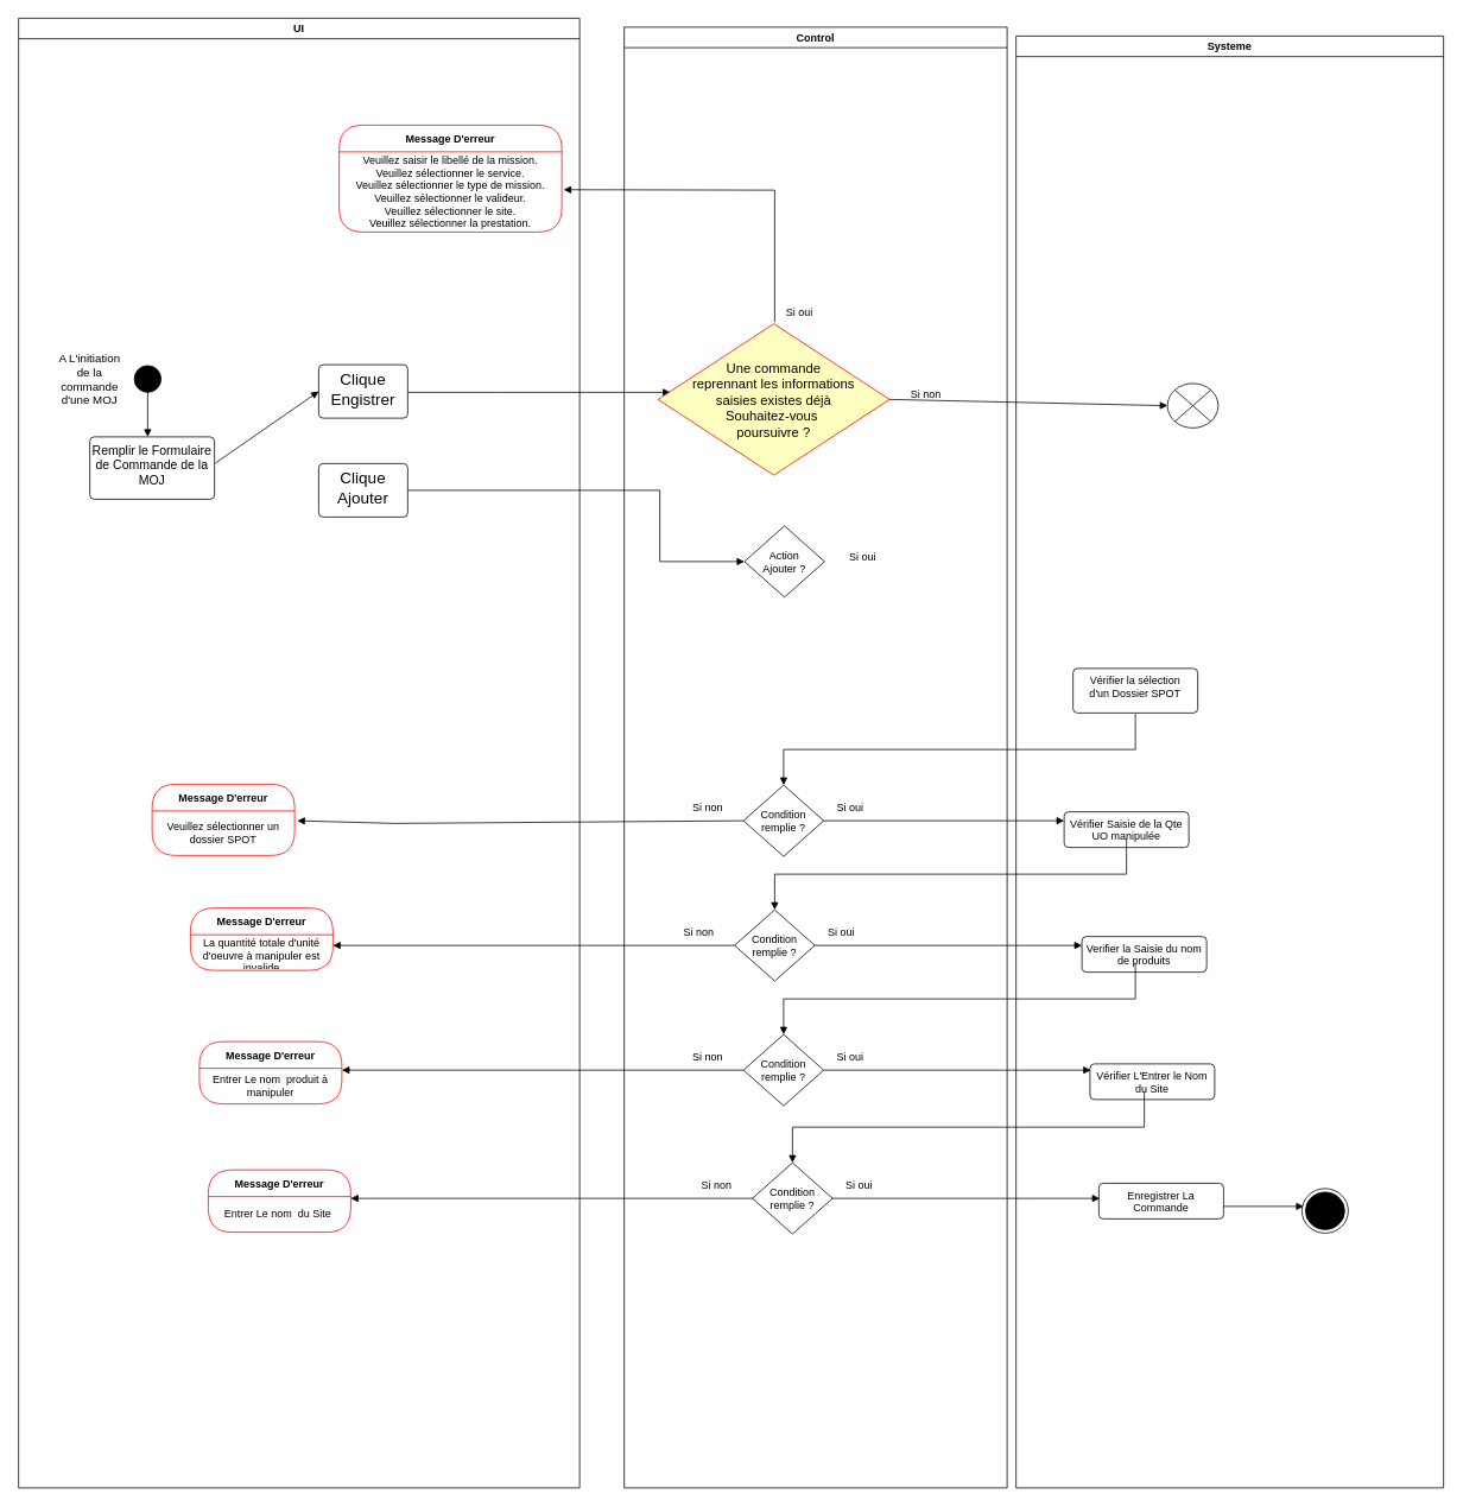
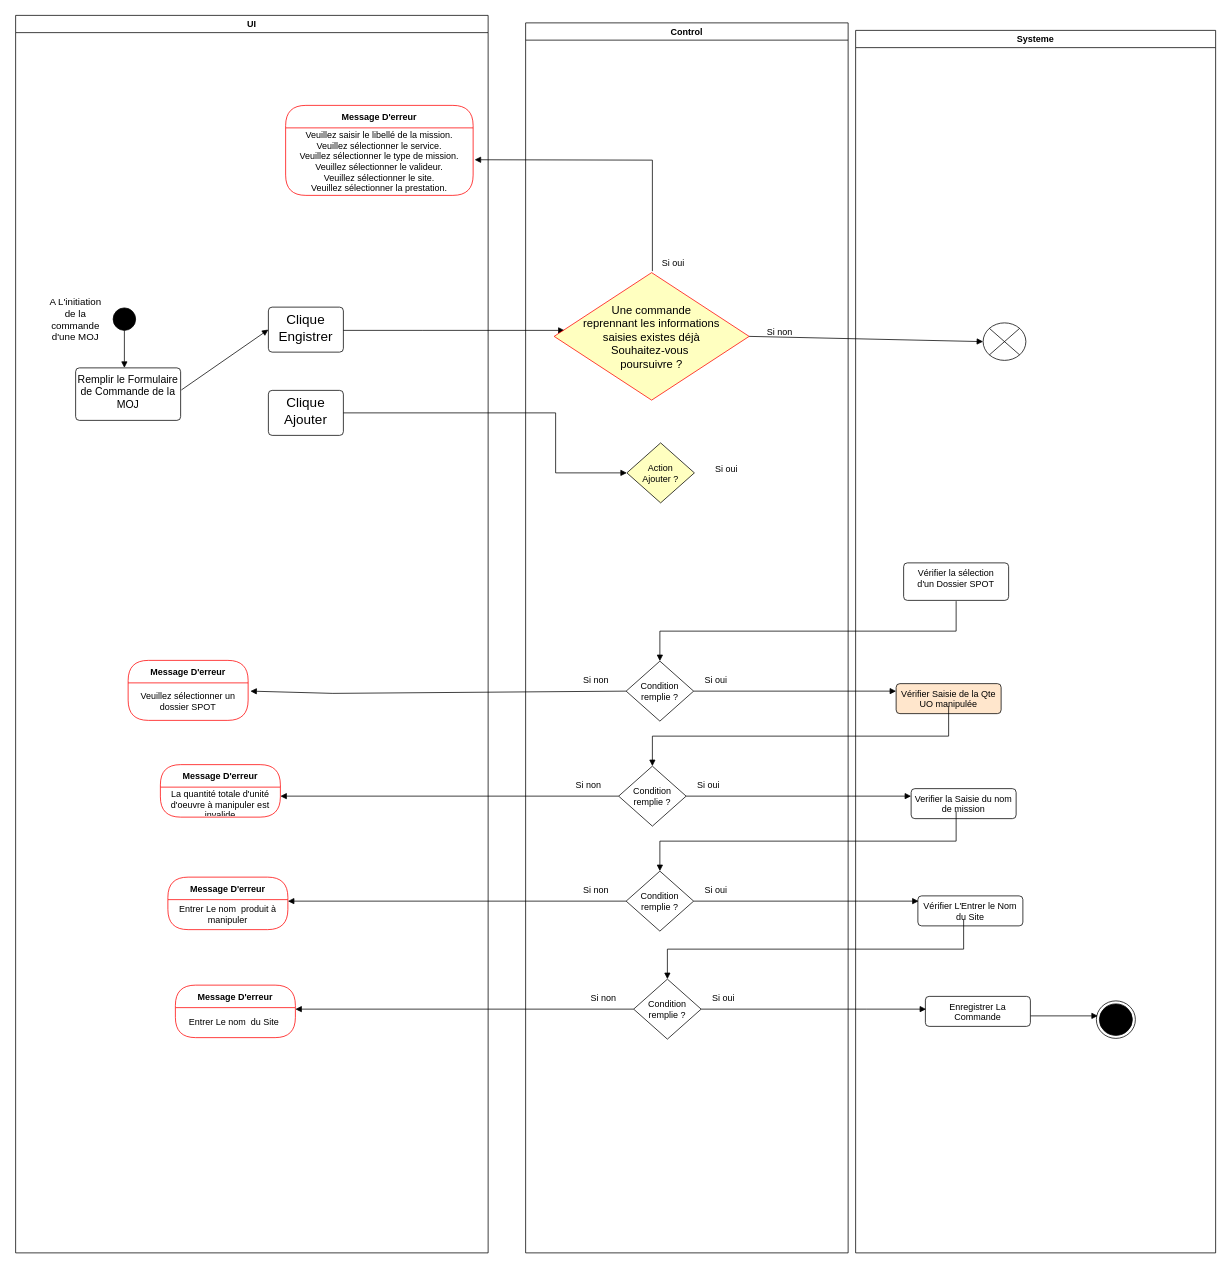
  <mxCell id="0" />
  <mxCell id="1" parent="0" />
  <mxCell id="2" value="UI" style="swimlane;whiteSpace=wrap;html=1;" vertex="1" parent="1"><mxGeometry x="20" y="20" width="630" height="1650" as="geometry"><mxRectangle x="-800" y="40" width="140" height="30" as="alternateBounds" /></mxGeometry></mxCell>
  <mxCell id="3" value="" style="ellipse;fillColor=strokeColor;html=1;" vertex="1" parent="2"><mxGeometry x="130" y="390" width="30" height="30" as="geometry" /></mxCell>
  <mxCell id="4" value="" style="html=1;verticalAlign=bottom;labelBackgroundColor=none;endArrow=block;endFill=1;rounded=0;exitX=0.5;exitY=1;exitDx=0;exitDy=0;" edge="1" parent="2" source="3"><mxGeometry width="160" relative="1" as="geometry"><mxPoint x="170" y="650" as="sourcePoint" /><mxPoint x="145" y="470" as="targetPoint" /></mxGeometry></mxCell>
  <mxCell id="5" value="&lt;span style=&quot;font-size: 13px;&quot;&gt;A L'initiation de la commande d'une MOJ&lt;/span&gt;" style="text;html=1;align=center;verticalAlign=middle;whiteSpace=wrap;rounded=0;" vertex="1" parent="2"><mxGeometry x="40" y="360" width="80" height="90" as="geometry" /></mxCell>
  <mxCell id="6" value="&lt;font style=&quot;font-size: 14px;&quot;&gt;Remplir le Formulaire de Commande de la MOJ&lt;/font&gt;" style="html=1;align=center;verticalAlign=top;rounded=1;absoluteArcSize=1;arcSize=10;dashed=0;whiteSpace=wrap;" vertex="1" parent="2"><mxGeometry x="80" y="470" width="140" height="70" as="geometry" /></mxCell>
  <mxCell id="7" value="Message D'erreur" style="swimlane;fontStyle=1;align=center;verticalAlign=middle;childLayout=stackLayout;horizontal=1;startSize=30;horizontalStack=0;resizeParent=0;resizeLast=1;container=0;fontColor=#000000;collapsible=0;rounded=1;arcSize=30;strokeColor=#ff0000;fillColor=#ffffff;swimlaneFillColor=#ffffff;dropTarget=0;labelBorderColor=none;labelBackgroundColor=none;" vertex="1" parent="2"><mxGeometry x="193" y="999" width="160" height="70" as="geometry" /></mxCell>
  <mxCell id="8" value="La quantité totale d'unité d'oeuvre à manipuler est invalide" style="text;html=1;strokeColor=none;fillColor=none;align=center;verticalAlign=middle;spacingLeft=4;spacingRight=4;whiteSpace=wrap;overflow=hidden;rotatable=0;fontColor=#000000;" vertex="1" parent="7"><mxGeometry y="30" width="160" height="40" as="geometry" /></mxCell>
  <mxCell id="9" value="&lt;font style=&quot;font-size: 18px;&quot;&gt;Clique Engistrer&lt;/font&gt;" style="html=1;align=center;verticalAlign=top;rounded=1;absoluteArcSize=1;arcSize=10;dashed=0;whiteSpace=wrap;" vertex="1" parent="2"><mxGeometry x="337" y="389" width="100" height="60" as="geometry" /></mxCell>
  <mxCell id="10" value="" style="html=1;verticalAlign=bottom;labelBackgroundColor=none;endArrow=block;endFill=1;rounded=0;entryX=0;entryY=0.5;entryDx=0;entryDy=0;" edge="1" parent="2" target="9"><mxGeometry width="160" relative="1" as="geometry"><mxPoint x="221" y="499.44" as="sourcePoint" /><mxPoint x="331" y="500" as="targetPoint" /></mxGeometry></mxCell>
  <mxCell id="11" value="" style="html=1;verticalAlign=bottom;labelBackgroundColor=none;endArrow=block;endFill=1;rounded=0;" edge="1" parent="2"><mxGeometry width="160" relative="1" as="geometry"><mxPoint x="437" y="420" as="sourcePoint" /><mxPoint x="732" y="420" as="targetPoint" /><Array as="points"><mxPoint x="542" y="420" /></Array></mxGeometry></mxCell>
  <mxCell id="12" value="&lt;font style=&quot;font-size: 18px;&quot;&gt;Clique Ajouter&lt;/font&gt;" style="html=1;align=center;verticalAlign=top;rounded=1;absoluteArcSize=1;arcSize=10;dashed=0;whiteSpace=wrap;" vertex="1" parent="2"><mxGeometry x="337" y="500" width="100" height="60" as="geometry" /></mxCell>
  <mxCell id="13" value="Message D'erreur" style="swimlane;fontStyle=1;align=center;verticalAlign=middle;childLayout=stackLayout;horizontal=1;startSize=30;horizontalStack=0;resizeParent=0;resizeLast=1;container=0;fontColor=#000000;collapsible=0;rounded=1;arcSize=30;strokeColor=#ff0000;fillColor=#ffffff;swimlaneFillColor=#ffffff;dropTarget=0;labelBorderColor=none;labelBackgroundColor=none;" vertex="1" parent="2"><mxGeometry x="360" y="120" width="250" height="120" as="geometry" /></mxCell>
  <mxCell id="14" value="Veuillez saisir le libellé de la mission.&lt;div&gt;&lt;div&gt;Veuillez sélectionner le service.&lt;/div&gt;&lt;div&gt;Veuillez sélectionner le type de mission.&lt;/div&gt;&lt;/div&gt;&lt;div&gt;&lt;div&gt;Veuillez sélectionner le valideur.&lt;/div&gt;&lt;div&gt;Veuillez sélectionner le site.&lt;/div&gt;&lt;div&gt;Veuillez sélectionner la prestation.&lt;/div&gt;&lt;/div&gt;" style="text;html=1;strokeColor=none;fillColor=none;align=center;verticalAlign=middle;spacingLeft=4;spacingRight=4;whiteSpace=wrap;overflow=hidden;rotatable=0;fontColor=#000000;" vertex="1" parent="13"><mxGeometry y="30" width="250" height="90" as="geometry" /></mxCell>
  <mxCell id="15" value="Message D'erreur" style="swimlane;fontStyle=1;align=center;verticalAlign=middle;childLayout=stackLayout;horizontal=1;startSize=30;horizontalStack=0;resizeParent=0;resizeLast=1;container=0;fontColor=#000000;collapsible=0;rounded=1;arcSize=30;strokeColor=#ff0000;fillColor=#ffffff;swimlaneFillColor=#ffffff;dropTarget=0;labelBorderColor=none;labelBackgroundColor=none;" vertex="1" parent="2"><mxGeometry x="150" y="860" width="160" height="80" as="geometry" /></mxCell>
  <mxCell id="16" value="Veuillez sélectionner un dossier SPOT" style="text;html=1;strokeColor=none;fillColor=none;align=center;verticalAlign=middle;spacingLeft=4;spacingRight=4;whiteSpace=wrap;overflow=hidden;rotatable=0;fontColor=#000000;" vertex="1" parent="15"><mxGeometry y="30" width="160" height="50" as="geometry" /></mxCell>
  <mxCell id="17" value="Control" style="swimlane;whiteSpace=wrap;html=1;" vertex="1" parent="1"><mxGeometry x="700" y="30" width="430" height="1640" as="geometry"><mxRectangle x="90" y="40" width="90" height="30" as="alternateBounds" /></mxGeometry></mxCell>
- <mxCell id="18" value="Action&#10;Ajouter ?" style="rhombus;" vertex="1" parent="17"><mxGeometry x="135" y="560" width="90" height="80" as="geometry" /></mxCell>
+ <mxCell id="18" value="Action&#10;Ajouter ?" style="rhombus;fillColor=#ffffc0;" vertex="1" parent="17"><mxGeometry x="135" y="560" width="90" height="80" as="geometry" /></mxCell>
  <mxCell id="19" value="&lt;div style=&quot;font-size: 15px;&quot;&gt;&lt;font style=&quot;font-size: 15px;&quot;&gt;Une commande&lt;/font&gt;&lt;/div&gt;&lt;div style=&quot;font-size: 15px;&quot;&gt;&lt;font style=&quot;font-size: 15px;&quot;&gt;reprennant les informations&lt;/font&gt;&lt;/div&gt;&lt;div style=&quot;font-size: 15px;&quot;&gt;&lt;font style=&quot;font-size: 15px;&quot;&gt;saisies existes déjà&lt;/font&gt;&lt;/div&gt;&lt;div style=&quot;font-size: 15px;&quot;&gt;&lt;font style=&quot;font-size: 15px;&quot;&gt;Souhaitez-vous&amp;nbsp;&lt;/font&gt;&lt;/div&gt;&lt;div style=&quot;font-size: 15px;&quot;&gt;&lt;font style=&quot;font-size: 15px;&quot;&gt;poursuivre ?&lt;/font&gt;&lt;/div&gt;" style="rhombus;whiteSpace=wrap;html=1;fontColor=#000000;fillColor=#ffffc0;strokeColor=#ff0000;" vertex="1" parent="17"><mxGeometry x="38" y="333" width="260" height="170" as="geometry" /></mxCell>
  <mxCell id="20" value="Si oui" style="text;html=1;align=center;verticalAlign=middle;whiteSpace=wrap;rounded=0;" vertex="1" parent="17"><mxGeometry x="167" y="306" width="60" height="30" as="geometry" /></mxCell>
  <mxCell id="21" value="Si non" style="text;html=1;align=center;verticalAlign=middle;whiteSpace=wrap;rounded=0;" vertex="1" parent="17"><mxGeometry x="309" y="397" width="60" height="30" as="geometry" /></mxCell>
  <mxCell id="22" value="Si oui" style="text;html=1;align=center;verticalAlign=middle;whiteSpace=wrap;rounded=0;" vertex="1" parent="17"><mxGeometry x="238" y="580" width="60" height="30" as="geometry" /></mxCell>
  <mxCell id="23" value="Systeme" style="swimlane;whiteSpace=wrap;html=1;" vertex="1" parent="1"><mxGeometry x="1140" y="40" width="480" height="1630" as="geometry" /></mxCell>
  <mxCell id="24" value="Vérifier la sélection d'un&lt;span style=&quot;background-color: initial;&quot;&gt;&amp;nbsp;Dossier SPOT&lt;/span&gt;" style="html=1;align=center;verticalAlign=top;rounded=1;absoluteArcSize=1;arcSize=10;dashed=0;whiteSpace=wrap;" vertex="1" parent="23"><mxGeometry x="64" y="710" width="140" height="50" as="geometry" /></mxCell>
- <mxCell id="25" value="Vérifier Saisie de la Qte UO manipulée" style="html=1;align=center;verticalAlign=top;rounded=1;absoluteArcSize=1;arcSize=10;dashed=0;whiteSpace=wrap;" vertex="1" parent="23"><mxGeometry x="54" y="871" width="140" height="40" as="geometry" /></mxCell>
- <mxCell id="26" value="Verifier la Saisie du nom de produits" style="html=1;align=center;verticalAlign=top;rounded=1;absoluteArcSize=1;arcSize=10;dashed=0;whiteSpace=wrap;" vertex="1" parent="23"><mxGeometry x="74" y="1011" width="140" height="40" as="geometry" /></mxCell>
+ <mxCell id="25" value="Vérifier Saisie de la Qte UO manipulée" style="html=1;align=center;verticalAlign=top;rounded=1;absoluteArcSize=1;arcSize=10;dashed=0;whiteSpace=wrap;fillColor=#ffe6cc;" vertex="1" parent="23"><mxGeometry x="54" y="871" width="140" height="40" as="geometry" /></mxCell>
+ <mxCell id="26" value="Verifier la Saisie du nom de mission" style="html=1;align=center;verticalAlign=top;rounded=1;absoluteArcSize=1;arcSize=10;dashed=0;whiteSpace=wrap;" vertex="1" parent="23"><mxGeometry x="74" y="1011" width="140" height="40" as="geometry" /></mxCell>
  <mxCell id="27" value="Vérifier L'Entrer le Nom du Site" style="html=1;align=center;verticalAlign=top;rounded=1;absoluteArcSize=1;arcSize=10;dashed=0;whiteSpace=wrap;" vertex="1" parent="23"><mxGeometry x="83" y="1154" width="140" height="40" as="geometry" /></mxCell>
  <mxCell id="28" value="" style="ellipse;html=1;shape=endState;fillColor=strokeColor;" vertex="1" parent="23"><mxGeometry x="321" y="1294" width="52" height="50" as="geometry" /></mxCell>
  <mxCell id="29" value="" style="html=1;verticalAlign=bottom;labelBackgroundColor=none;endArrow=block;endFill=1;rounded=0;" edge="1" parent="23"><mxGeometry width="160" relative="1" as="geometry"><mxPoint x="233" y="1314" as="sourcePoint" /><mxPoint x="323" y="1314" as="targetPoint" /></mxGeometry></mxCell>
  <mxCell id="30" value="" style="shape=sumEllipse;perimeter=ellipsePerimeter;html=1;backgroundOutline=1;" vertex="1" parent="23"><mxGeometry x="170" y="390" width="57" height="50" as="geometry" /></mxCell>
  <mxCell id="31" value="Condition&#10;remplie ?" style="rhombus;" vertex="1" parent="1"><mxGeometry x="834" y="881" width="90" height="80" as="geometry" /></mxCell>
  <mxCell id="32" value="" style="html=1;verticalAlign=bottom;labelBackgroundColor=none;endArrow=block;endFill=1;rounded=0;entryX=0.5;entryY=0;entryDx=0;entryDy=0;exitX=0.571;exitY=1;exitDx=0;exitDy=0;exitPerimeter=0;" edge="1" parent="1" target="31"><mxGeometry width="160" relative="1" as="geometry"><mxPoint x="1274" y="801" as="sourcePoint" /><mxPoint x="1284" y="871" as="targetPoint" /><Array as="points"><mxPoint x="1274" y="841" /><mxPoint x="879" y="841" /></Array></mxGeometry></mxCell>
  <mxCell id="33" value="Si non" style="text;html=1;align=center;verticalAlign=middle;whiteSpace=wrap;rounded=0;" vertex="1" parent="1"><mxGeometry x="764" y="891" width="60" height="30" as="geometry" /></mxCell>
  <mxCell id="34" value="Si oui" style="text;html=1;align=center;verticalAlign=middle;whiteSpace=wrap;rounded=0;" vertex="1" parent="1"><mxGeometry x="924" y="891" width="60" height="30" as="geometry" /></mxCell>
  <mxCell id="35" value="" style="html=1;verticalAlign=bottom;labelBackgroundColor=none;endArrow=block;endFill=1;rounded=0;exitX=1;exitY=0.5;exitDx=0;exitDy=0;exitPerimeter=0;" edge="1" parent="1"><mxGeometry width="160" relative="1" as="geometry"><mxPoint x="924" y="921" as="sourcePoint" /><mxPoint x="1194" y="921" as="targetPoint" /><Array as="points" /></mxGeometry></mxCell>
  <mxCell id="36" value="" style="html=1;verticalAlign=bottom;labelBackgroundColor=none;endArrow=block;endFill=1;rounded=0;exitX=0;exitY=0.5;exitDx=0;exitDy=0;" edge="1" parent="1"><mxGeometry width="160" relative="1" as="geometry"><mxPoint x="834" y="921" as="sourcePoint" /><mxPoint x="333" y="921" as="targetPoint" /><Array as="points"><mxPoint x="443" y="924" /></Array></mxGeometry></mxCell>
  <mxCell id="37" value="Condition&#10;remplie ?" style="rhombus;" vertex="1" parent="1"><mxGeometry x="824" y="1021" width="90" height="80" as="geometry" /></mxCell>
  <mxCell id="38" value="Si non" style="text;html=1;align=center;verticalAlign=middle;whiteSpace=wrap;rounded=0;" vertex="1" parent="1"><mxGeometry x="754" y="1031" width="60" height="30" as="geometry" /></mxCell>
  <mxCell id="39" value="Si oui" style="text;html=1;align=center;verticalAlign=middle;whiteSpace=wrap;rounded=0;" vertex="1" parent="1"><mxGeometry x="914" y="1031" width="60" height="30" as="geometry" /></mxCell>
  <mxCell id="40" value="" style="html=1;verticalAlign=bottom;labelBackgroundColor=none;endArrow=block;endFill=1;rounded=0;entryX=0.5;entryY=0;entryDx=0;entryDy=0;exitX=0.571;exitY=1;exitDx=0;exitDy=0;exitPerimeter=0;" edge="1" parent="1" target="37"><mxGeometry width="160" relative="1" as="geometry"><mxPoint x="1264" y="941" as="sourcePoint" /><mxPoint x="1274" y="1011" as="targetPoint" /><Array as="points"><mxPoint x="1264" y="981" /><mxPoint x="869" y="981" /></Array></mxGeometry></mxCell>
  <mxCell id="41" value="" style="html=1;verticalAlign=bottom;labelBackgroundColor=none;endArrow=block;endFill=1;rounded=0;exitX=1;exitY=0.5;exitDx=0;exitDy=0;exitPerimeter=0;" edge="1" parent="1" source="37"><mxGeometry width="160" relative="1" as="geometry"><mxPoint x="914" y="1053" as="sourcePoint" /><mxPoint x="1214" y="1061" as="targetPoint" /><Array as="points"><mxPoint x="1134" y="1061" /></Array></mxGeometry></mxCell>
  <mxCell id="42" value="" style="html=1;verticalAlign=bottom;labelBackgroundColor=none;endArrow=block;endFill=1;rounded=0;exitX=0;exitY=0.5;exitDx=0;exitDy=0;" edge="1" parent="1" source="37"><mxGeometry width="160" relative="1" as="geometry"><mxPoint x="824" y="1050" as="sourcePoint" /><mxPoint x="373" y="1061" as="targetPoint" /><Array as="points" /></mxGeometry></mxCell>
  <mxCell id="43" value="Message D'erreur" style="swimlane;fontStyle=1;align=center;verticalAlign=middle;childLayout=stackLayout;horizontal=1;startSize=30;horizontalStack=0;resizeParent=0;resizeLast=1;container=0;fontColor=#000000;collapsible=0;rounded=1;arcSize=30;strokeColor=#ff0000;fillColor=#ffffff;swimlaneFillColor=#ffffff;dropTarget=0;labelBorderColor=none;labelBackgroundColor=none;" vertex="1" parent="1"><mxGeometry x="223" y="1169" width="160" height="70" as="geometry" /></mxCell>
  <mxCell id="44" value="Entrer Le nom&amp;nbsp; produit à manipuler" style="text;html=1;strokeColor=none;fillColor=none;align=center;verticalAlign=middle;spacingLeft=4;spacingRight=4;whiteSpace=wrap;overflow=hidden;rotatable=0;fontColor=#000000;" vertex="1" parent="43"><mxGeometry y="30" width="160" height="40" as="geometry" /></mxCell>
  <mxCell id="45" value="Condition&#10;remplie ?" style="rhombus;" vertex="1" parent="1"><mxGeometry x="834" y="1161" width="90" height="80" as="geometry" /></mxCell>
  <mxCell id="46" value="Si non" style="text;html=1;align=center;verticalAlign=middle;whiteSpace=wrap;rounded=0;" vertex="1" parent="1"><mxGeometry x="764" y="1171" width="60" height="30" as="geometry" /></mxCell>
  <mxCell id="47" value="Si oui" style="text;html=1;align=center;verticalAlign=middle;whiteSpace=wrap;rounded=0;" vertex="1" parent="1"><mxGeometry x="924" y="1171" width="60" height="30" as="geometry" /></mxCell>
  <mxCell id="48" value="" style="html=1;verticalAlign=bottom;labelBackgroundColor=none;endArrow=block;endFill=1;rounded=0;entryX=0.5;entryY=0;entryDx=0;entryDy=0;exitX=0.571;exitY=1;exitDx=0;exitDy=0;exitPerimeter=0;" edge="1" parent="1" target="45"><mxGeometry width="160" relative="1" as="geometry"><mxPoint x="1274" y="1081" as="sourcePoint" /><mxPoint x="1284" y="1151" as="targetPoint" /><Array as="points"><mxPoint x="1274" y="1121" /><mxPoint x="879" y="1121" /></Array></mxGeometry></mxCell>
  <mxCell id="49" value="" style="html=1;verticalAlign=bottom;labelBackgroundColor=none;endArrow=block;endFill=1;rounded=0;exitX=1;exitY=0.5;exitDx=0;exitDy=0;exitPerimeter=0;" edge="1" parent="1" source="45"><mxGeometry width="160" relative="1" as="geometry"><mxPoint x="924" y="1193" as="sourcePoint" /><mxPoint x="1224" y="1201" as="targetPoint" /><Array as="points"><mxPoint x="1144" y="1201" /></Array></mxGeometry></mxCell>
  <mxCell id="50" value="" style="html=1;verticalAlign=bottom;labelBackgroundColor=none;endArrow=block;endFill=1;rounded=0;exitX=0;exitY=0.5;exitDx=0;exitDy=0;" edge="1" parent="1" source="45"><mxGeometry width="160" relative="1" as="geometry"><mxPoint x="834" y="1190" as="sourcePoint" /><mxPoint x="383" y="1201" as="targetPoint" /><Array as="points" /></mxGeometry></mxCell>
  <mxCell id="51" value="Enregistrer La Commande" style="html=1;align=center;verticalAlign=top;rounded=1;absoluteArcSize=1;arcSize=10;dashed=0;whiteSpace=wrap;" vertex="1" parent="1"><mxGeometry x="1233" y="1328" width="140" height="40" as="geometry" /></mxCell>
  <mxCell id="52" value="Message D'erreur" style="swimlane;fontStyle=1;align=center;verticalAlign=middle;childLayout=stackLayout;horizontal=1;startSize=30;horizontalStack=0;resizeParent=0;resizeLast=1;container=0;fontColor=#000000;collapsible=0;rounded=1;arcSize=30;strokeColor=#ff0000;fillColor=#ffffff;swimlaneFillColor=#ffffff;dropTarget=0;labelBorderColor=none;labelBackgroundColor=none;" vertex="1" parent="1"><mxGeometry x="233" y="1313" width="160" height="70" as="geometry" /></mxCell>
  <mxCell id="53" value="Entrer Le nom&amp;nbsp; du Site&amp;nbsp;" style="text;html=1;strokeColor=none;fillColor=none;align=center;verticalAlign=middle;spacingLeft=4;spacingRight=4;whiteSpace=wrap;overflow=hidden;rotatable=0;fontColor=#000000;" vertex="1" parent="52"><mxGeometry y="30" width="160" height="40" as="geometry" /></mxCell>
  <mxCell id="54" value="Condition&#10;remplie ?" style="rhombus;" vertex="1" parent="1"><mxGeometry x="844" y="1305" width="90" height="80" as="geometry" /></mxCell>
  <mxCell id="55" value="Si non" style="text;html=1;align=center;verticalAlign=middle;whiteSpace=wrap;rounded=0;" vertex="1" parent="1"><mxGeometry x="774" y="1315" width="60" height="30" as="geometry" /></mxCell>
  <mxCell id="56" value="Si oui" style="text;html=1;align=center;verticalAlign=middle;whiteSpace=wrap;rounded=0;" vertex="1" parent="1"><mxGeometry x="934" y="1315" width="60" height="30" as="geometry" /></mxCell>
  <mxCell id="57" value="" style="html=1;verticalAlign=bottom;labelBackgroundColor=none;endArrow=block;endFill=1;rounded=0;entryX=0.5;entryY=0;entryDx=0;entryDy=0;exitX=0.571;exitY=1;exitDx=0;exitDy=0;exitPerimeter=0;" edge="1" parent="1" target="54"><mxGeometry width="160" relative="1" as="geometry"><mxPoint x="1284" y="1225" as="sourcePoint" /><mxPoint x="1294" y="1295" as="targetPoint" /><Array as="points"><mxPoint x="1284" y="1265" /><mxPoint x="889" y="1265" /></Array></mxGeometry></mxCell>
  <mxCell id="58" value="" style="html=1;verticalAlign=bottom;labelBackgroundColor=none;endArrow=block;endFill=1;rounded=0;exitX=1;exitY=0.5;exitDx=0;exitDy=0;exitPerimeter=0;" edge="1" parent="1" source="54"><mxGeometry width="160" relative="1" as="geometry"><mxPoint x="934" y="1337" as="sourcePoint" /><mxPoint x="1234" y="1345" as="targetPoint" /><Array as="points"><mxPoint x="1154" y="1345" /></Array></mxGeometry></mxCell>
  <mxCell id="59" value="" style="html=1;verticalAlign=bottom;labelBackgroundColor=none;endArrow=block;endFill=1;rounded=0;exitX=0;exitY=0.5;exitDx=0;exitDy=0;" edge="1" parent="1" source="54"><mxGeometry width="160" relative="1" as="geometry"><mxPoint x="844" y="1334" as="sourcePoint" /><mxPoint x="393" y="1345" as="targetPoint" /><Array as="points" /></mxGeometry></mxCell>
  <mxCell id="60" value="" style="html=1;verticalAlign=bottom;labelBackgroundColor=none;endArrow=block;endFill=1;rounded=0;exitX=1;exitY=0.5;exitDx=0;exitDy=0;entryX=0;entryY=0.5;entryDx=0;entryDy=0;" edge="1" parent="1" source="12" target="18"><mxGeometry width="160" relative="1" as="geometry"><mxPoint x="440" y="720" as="sourcePoint" /><mxPoint x="600" y="720" as="targetPoint" /><Array as="points"><mxPoint x="740" y="550" /><mxPoint x="740" y="630" /></Array></mxGeometry></mxCell>
  <mxCell id="61" value="" style="html=1;verticalAlign=bottom;labelBackgroundColor=none;endArrow=block;endFill=1;rounded=0;entryX=1;entryY=0.25;entryDx=0;entryDy=0;" edge="1" parent="1"><mxGeometry width="160" relative="1" as="geometry"><mxPoint x="869" y="361" as="sourcePoint" /><mxPoint x="632" y="212.5" as="targetPoint" /><Array as="points"><mxPoint x="869" y="213" /></Array></mxGeometry></mxCell>
  <mxCell id="62" value="" style="html=1;verticalAlign=bottom;labelBackgroundColor=none;endArrow=block;endFill=1;rounded=0;exitX=1;exitY=0.5;exitDx=0;exitDy=0;entryX=0;entryY=0.5;entryDx=0;entryDy=0;" edge="1" parent="1" source="19" target="30"><mxGeometry width="160" relative="1" as="geometry"><mxPoint x="880" y="690" as="sourcePoint" /><mxPoint x="868" y="600" as="targetPoint" /><Array as="points" /></mxGeometry></mxCell>
